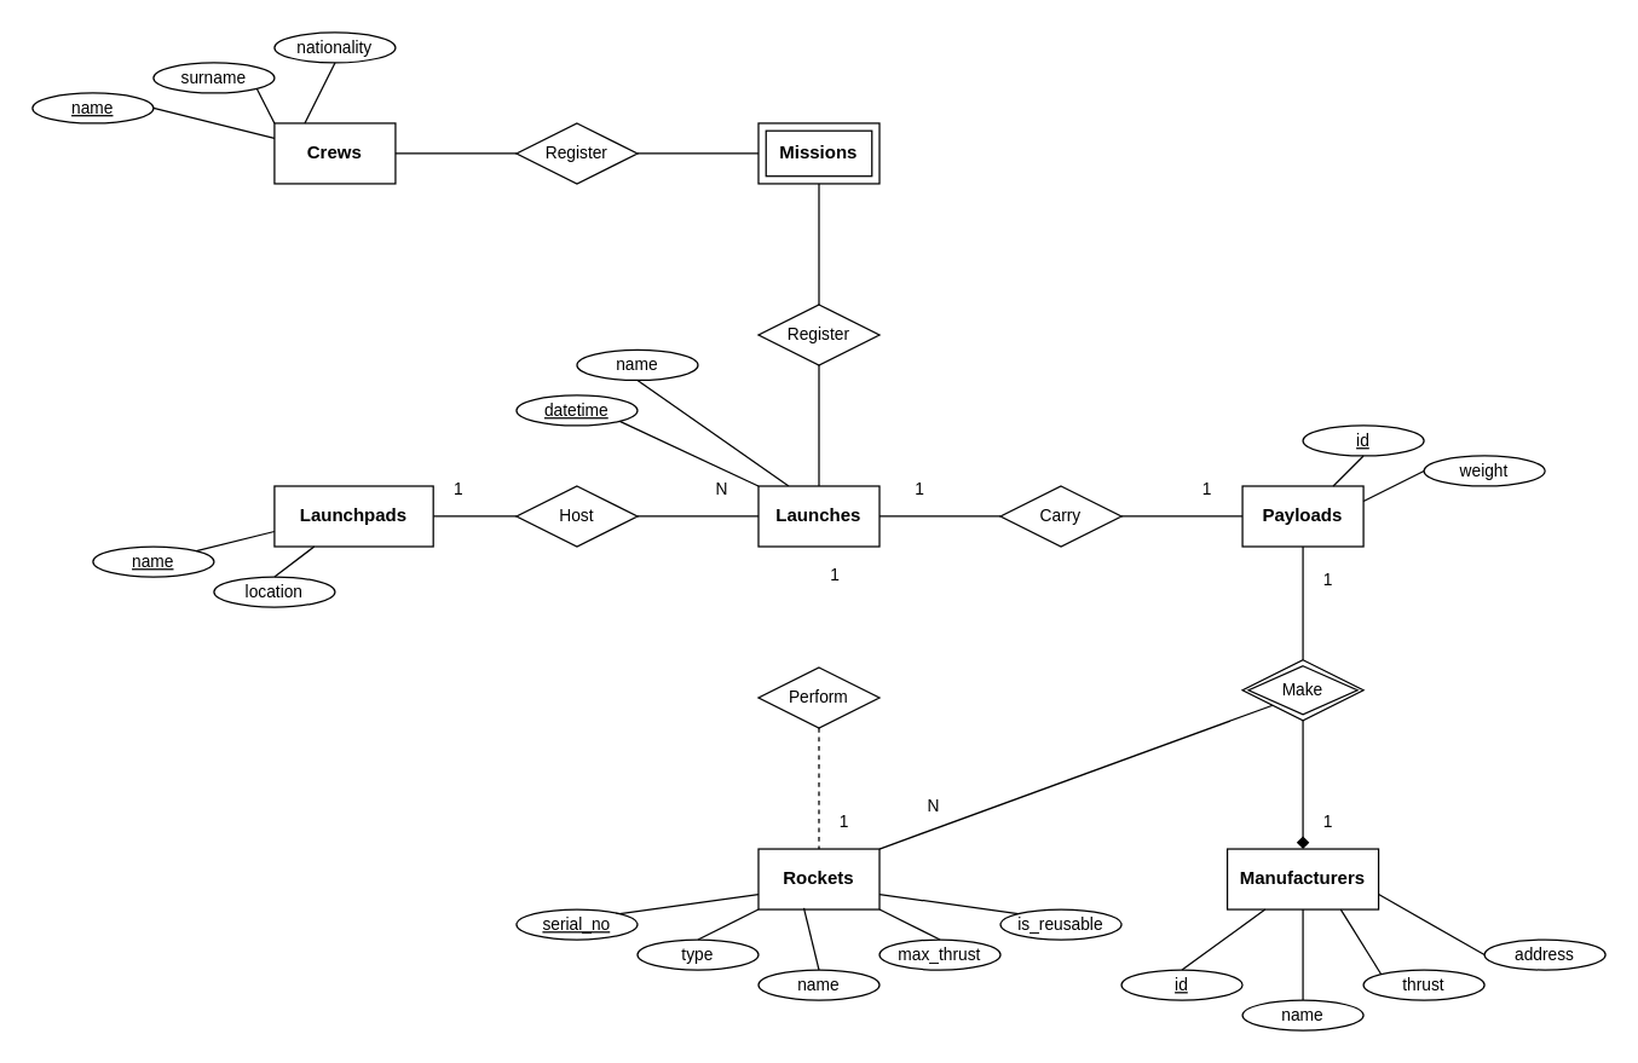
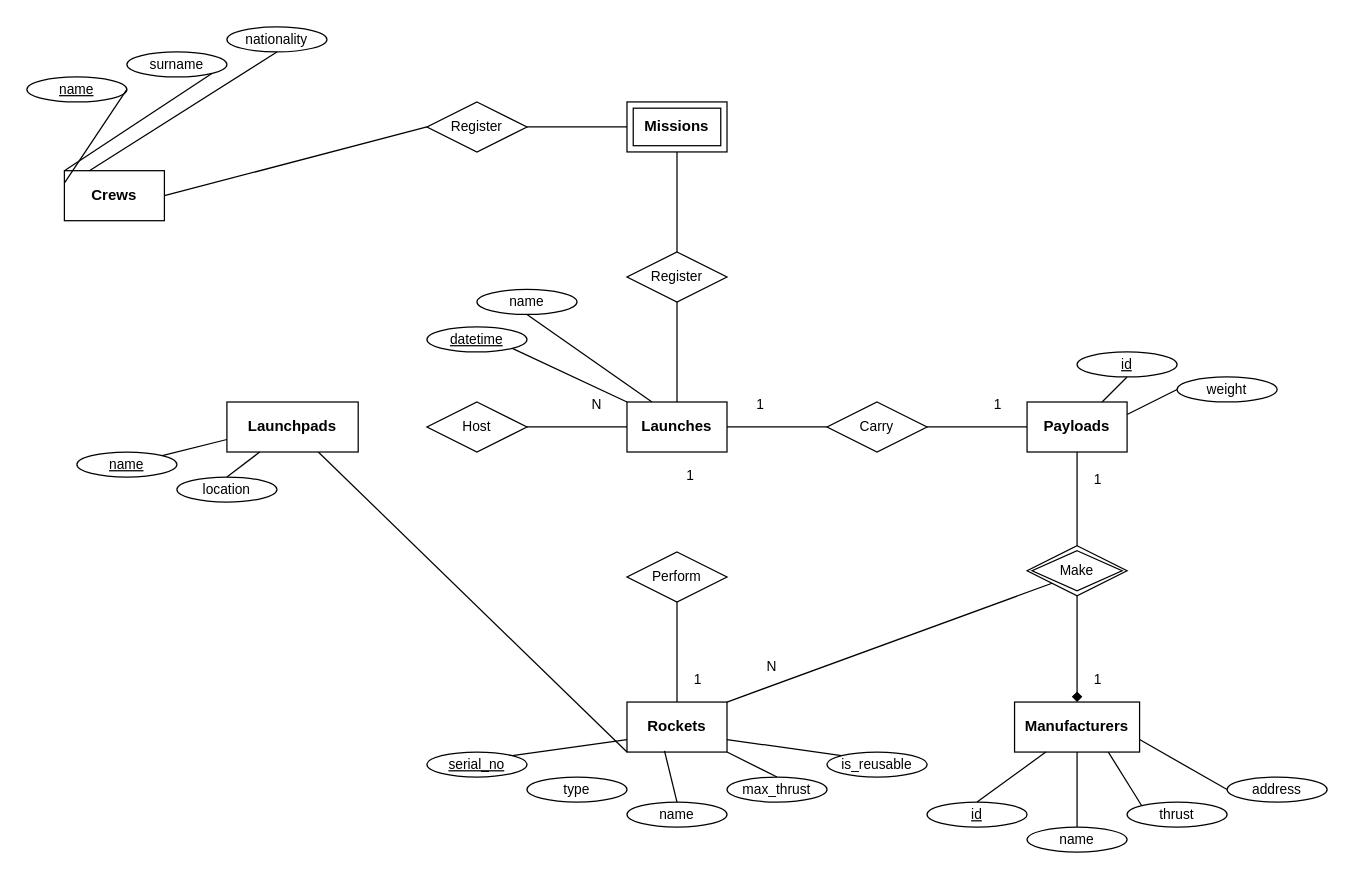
  <mxCell id="0" />
  <mxCell id="1" parent="0" />
  <mxCell id="2" value="Host" style="shape=rhombus;perimeter=rhombusPerimeter;whiteSpace=wrap;html=1;align=center;fontSize=11;" parent="1" vertex="1"><mxGeometry x="340" y="320" width="80" height="40" as="geometry" /></mxCell>
  <mxCell id="3" value="" style="group" parent="1" vertex="1" connectable="0" />
- <mxCell id="4" value="" style="endArrow=none;html=1;rounded=0;fontSize=11;entryX=1;entryY=0.5;entryDx=0;entryDy=0;exitX=0;exitY=0.5;exitDx=0;exitDy=0;" parent="1" source="2" target="54" edge="1"><mxGeometry relative="1" as="geometry"><mxPoint x="300" y="500" as="sourcePoint" /><mxPoint x="820" y="569" as="targetPoint" /></mxGeometry></mxCell>
- <mxCell id="5" value="1" style="resizable=0;html=1;align=right;verticalAlign=bottom;fontSize=11;" parent="4" connectable="0" vertex="1"><mxGeometry x="1" relative="1" as="geometry"><mxPoint x="20" y="-10" as="offset" /></mxGeometry></mxCell>
  <mxCell id="6" value="" style="endArrow=none;html=1;rounded=0;fontSize=11;exitX=1;exitY=0.5;exitDx=0;exitDy=0;entryX=0;entryY=0.5;entryDx=0;entryDy=0;" parent="1" source="2" target="69" edge="1"><mxGeometry relative="1" as="geometry"><mxPoint x="660" y="569" as="sourcePoint" /><mxPoint x="450" y="380" as="targetPoint" /></mxGeometry></mxCell>
  <mxCell id="7" value="N" style="resizable=0;html=1;align=right;verticalAlign=bottom;fontSize=11;" parent="6" connectable="0" vertex="1"><mxGeometry x="1" relative="1" as="geometry"><mxPoint x="-20" y="-10" as="offset" /></mxGeometry></mxCell>
  <mxCell id="8" value="Register" style="shape=rhombus;perimeter=rhombusPerimeter;whiteSpace=wrap;html=1;align=center;fontSize=11;" parent="1" vertex="1"><mxGeometry x="500" y="200" width="80" height="40" as="geometry" /></mxCell>
  <mxCell id="9" value="" style="endArrow=none;html=1;rounded=0;fontSize=11;exitX=0.5;exitY=1;exitDx=0;exitDy=0;entryX=0.5;entryY=0;entryDx=0;entryDy=0;" parent="1" source="8" target="69" edge="1"><mxGeometry relative="1" as="geometry"><mxPoint x="660" y="549" as="sourcePoint" /><mxPoint x="430" y="310" as="targetPoint" /></mxGeometry></mxCell>
  <mxCell id="10" value="" style="endArrow=none;html=1;rounded=0;fontSize=11;entryX=0.5;entryY=0;entryDx=0;entryDy=0;exitX=0.5;exitY=1;exitDx=0;exitDy=0;" parent="1" source="68" target="8" edge="1"><mxGeometry relative="1" as="geometry"><mxPoint x="430" y="349" as="sourcePoint" /><mxPoint x="510" y="349" as="targetPoint" /></mxGeometry></mxCell>
  <mxCell id="11" value="Carry" style="shape=rhombus;perimeter=rhombusPerimeter;whiteSpace=wrap;html=1;align=center;fontSize=11;" parent="1" vertex="1"><mxGeometry x="660" y="320" width="80" height="40" as="geometry" /></mxCell>
  <mxCell id="12" value="" style="endArrow=none;html=1;rounded=0;fontSize=11;exitX=0;exitY=0.5;exitDx=0;exitDy=0;entryX=1;entryY=0.5;entryDx=0;entryDy=0;" parent="1" source="11" target="69" edge="1"><mxGeometry relative="1" as="geometry"><mxPoint x="680" y="419" as="sourcePoint" /><mxPoint x="620" y="380" as="targetPoint" /></mxGeometry></mxCell>
  <mxCell id="13" value="1" style="resizable=0;html=1;align=right;verticalAlign=bottom;fontSize=11;" parent="12" connectable="0" vertex="1"><mxGeometry x="1" relative="1" as="geometry"><mxPoint x="30" y="-10" as="offset" /></mxGeometry></mxCell>
  <mxCell id="14" value="" style="endArrow=none;html=1;rounded=0;fontSize=11;entryX=0;entryY=0.5;entryDx=0;entryDy=0;exitX=1;exitY=0.5;exitDx=0;exitDy=0;" parent="1" source="11" target="27" edge="1"><mxGeometry relative="1" as="geometry"><mxPoint x="710" y="349" as="sourcePoint" /><mxPoint x="630" y="349" as="targetPoint" /></mxGeometry></mxCell>
  <mxCell id="15" value="1" style="resizable=0;html=1;align=right;verticalAlign=bottom;fontSize=11;" parent="14" connectable="0" vertex="1"><mxGeometry x="1" relative="1" as="geometry"><mxPoint x="-20" y="-10" as="offset" /></mxGeometry></mxCell>
- <mxCell id="16" value="Crews" style="whiteSpace=wrap;html=1;align=center;fontSize=12;fontStyle=1" parent="1" vertex="1"><mxGeometry x="180" y="80" width="80" height="40" as="geometry" /></mxCell>
+ <mxCell id="16" value="Crews" style="whiteSpace=wrap;html=1;align=center;fontSize=12;fontStyle=1" parent="1" vertex="1"><mxGeometry x="50" y="135" width="80" height="40" as="geometry" /></mxCell>
  <mxCell id="17" value="nationality" style="ellipse;whiteSpace=wrap;html=1;align=center;fontStyle=0;fontSize=11;" parent="1" vertex="1"><mxGeometry x="180" y="20" width="80" height="20" as="geometry" /></mxCell>
  <mxCell id="18" value="name" style="ellipse;whiteSpace=wrap;html=1;align=center;fontStyle=4;fontSize=11;" parent="1" vertex="1"><mxGeometry x="20" y="60" width="80" height="20" as="geometry" /></mxCell>
  <mxCell id="19" value="surname" style="ellipse;whiteSpace=wrap;html=1;align=center;fontStyle=0;fontSize=11;" parent="1" vertex="1"><mxGeometry x="100" y="40" width="80" height="20" as="geometry" /></mxCell>
  <mxCell id="20" value="" style="endArrow=none;html=1;rounded=0;fontSize=11;entryX=0.5;entryY=1;entryDx=0;entryDy=0;exitX=0.25;exitY=0;exitDx=0;exitDy=0;" parent="1" source="16" target="17" edge="1"><mxGeometry relative="1" as="geometry"><mxPoint x="330" y="259" as="sourcePoint" /><mxPoint x="370" y="239" as="targetPoint" /></mxGeometry></mxCell>
  <mxCell id="21" value="" style="endArrow=none;html=1;rounded=0;fontSize=11;entryX=1;entryY=1;entryDx=0;entryDy=0;exitX=0;exitY=0;exitDx=0;exitDy=0;" parent="1" source="16" target="19" edge="1"><mxGeometry relative="1" as="geometry"><mxPoint x="190" y="59" as="sourcePoint" /><mxPoint x="370" y="-11" as="targetPoint" /></mxGeometry></mxCell>
  <mxCell id="22" value="" style="endArrow=none;html=1;rounded=0;fontSize=11;entryX=1;entryY=0.5;entryDx=0;entryDy=0;exitX=0;exitY=0.25;exitDx=0;exitDy=0;" parent="1" source="16" target="18" edge="1"><mxGeometry relative="1" as="geometry"><mxPoint x="330" y="109" as="sourcePoint" /><mxPoint x="370" y="49" as="targetPoint" /></mxGeometry></mxCell>
  <mxCell id="23" value="datetime" style="ellipse;whiteSpace=wrap;html=1;align=center;fontStyle=4;fontSize=11;" parent="1" vertex="1"><mxGeometry x="340" y="260" width="80" height="20" as="geometry" /></mxCell>
  <mxCell id="24" value="name" style="ellipse;whiteSpace=wrap;html=1;align=center;fontStyle=0;fontSize=11;" parent="1" vertex="1"><mxGeometry x="380" y="230" width="80" height="20" as="geometry" /></mxCell>
  <mxCell id="25" value="" style="endArrow=none;html=1;rounded=0;fontSize=11;entryX=1;entryY=1;entryDx=0;entryDy=0;exitX=0;exitY=0;exitDx=0;exitDy=0;" parent="1" source="69" target="23" edge="1"><mxGeometry relative="1" as="geometry"><mxPoint x="520" y="290" as="sourcePoint" /><mxPoint x="670" y="479" as="targetPoint" /></mxGeometry></mxCell>
  <mxCell id="26" value="" style="endArrow=none;html=1;rounded=0;fontSize=11;entryX=0.5;entryY=1;entryDx=0;entryDy=0;exitX=0.25;exitY=0;exitDx=0;exitDy=0;" parent="1" source="69" target="24" edge="1"><mxGeometry relative="1" as="geometry"><mxPoint x="560" y="290" as="sourcePoint" /><mxPoint x="670" y="289" as="targetPoint" /></mxGeometry></mxCell>
  <mxCell id="27" value="Payloads" style="whiteSpace=wrap;html=1;align=center;fontSize=12;fontStyle=1" parent="1" vertex="1"><mxGeometry x="820" y="320" width="80" height="40" as="geometry" /></mxCell>
  <mxCell id="28" value="id" style="ellipse;whiteSpace=wrap;html=1;align=center;fontStyle=4;fontSize=11;" parent="1" vertex="1"><mxGeometry x="860" y="280" width="80" height="20" as="geometry" /></mxCell>
  <mxCell id="29" value="weight" style="ellipse;whiteSpace=wrap;html=1;align=center;fontStyle=0;fontSize=11;" parent="1" vertex="1"><mxGeometry x="940" y="300" width="80" height="20" as="geometry" /></mxCell>
  <mxCell id="30" value="" style="endArrow=none;html=1;rounded=0;fontSize=11;entryX=0.5;entryY=1;entryDx=0;entryDy=0;exitX=0.75;exitY=0;exitDx=0;exitDy=0;" parent="1" source="27" target="28" edge="1"><mxGeometry relative="1" as="geometry"><mxPoint x="660" y="399" as="sourcePoint" /><mxPoint x="820" y="399" as="targetPoint" /></mxGeometry></mxCell>
  <mxCell id="31" value="" style="endArrow=none;html=1;rounded=0;fontSize=11;entryX=0;entryY=0.5;entryDx=0;entryDy=0;exitX=1;exitY=0.25;exitDx=0;exitDy=0;" parent="1" source="27" target="29" edge="1"><mxGeometry relative="1" as="geometry"><mxPoint x="950" y="259" as="sourcePoint" /><mxPoint x="990" y="229" as="targetPoint" /></mxGeometry></mxCell>
  <mxCell id="32" value="Rockets" style="whiteSpace=wrap;html=1;align=center;fontSize=12;fontStyle=1" parent="1" vertex="1"><mxGeometry x="500" y="560" width="80" height="40" as="geometry" /></mxCell>
  <mxCell id="33" value="type" style="ellipse;whiteSpace=wrap;html=1;align=center;fontStyle=0;fontSize=11;" parent="1" vertex="1"><mxGeometry x="420" y="620" width="80" height="20" as="geometry" /></mxCell>
  <mxCell id="34" value="max_thrust" style="ellipse;whiteSpace=wrap;html=1;align=center;fontStyle=0;fontSize=11;" parent="1" vertex="1"><mxGeometry x="580" y="620" width="80" height="20" as="geometry" /></mxCell>
  <mxCell id="35" value="name" style="ellipse;whiteSpace=wrap;html=1;align=center;fontStyle=0;fontSize=11;" parent="1" vertex="1"><mxGeometry x="500" y="640" width="80" height="20" as="geometry" /></mxCell>
- <mxCell id="36" value="" style="endArrow=none;html=1;rounded=0;fontSize=11;entryX=0.5;entryY=0;entryDx=0;entryDy=0;exitX=0;exitY=1;exitDx=0;exitDy=0;" parent="1" source="32" target="33" edge="1"><mxGeometry relative="1" as="geometry"><mxPoint x="620" y="959" as="sourcePoint" /><mxPoint x="660" y="939" as="targetPoint" /></mxGeometry></mxCell>
+ <mxCell id="36" value="" style="endArrow=none;html=1;rounded=0;fontSize=11;exitX=0;exitY=1;exitDx=0;exitDy=0;" parent="1" source="32" target="54" edge="1"><mxGeometry relative="1" as="geometry"><mxPoint x="620" y="959" as="sourcePoint" /><mxPoint x="660" y="939" as="targetPoint" /></mxGeometry></mxCell>
  <mxCell id="37" value="" style="endArrow=none;html=1;rounded=0;fontSize=11;entryX=0.5;entryY=0;entryDx=0;entryDy=0;" parent="1" target="35" edge="1"><mxGeometry relative="1" as="geometry"><mxPoint x="530" y="599" as="sourcePoint" /><mxPoint x="660" y="689" as="targetPoint" /></mxGeometry></mxCell>
  <mxCell id="38" value="" style="endArrow=none;html=1;rounded=0;fontSize=11;entryX=0.5;entryY=0;entryDx=0;entryDy=0;exitX=1;exitY=1;exitDx=0;exitDy=0;" parent="1" source="32" target="34" edge="1"><mxGeometry relative="1" as="geometry"><mxPoint x="620" y="809" as="sourcePoint" /><mxPoint x="660" y="749" as="targetPoint" /></mxGeometry></mxCell>
  <mxCell id="39" value="is_reusable" style="ellipse;whiteSpace=wrap;html=1;align=center;fontStyle=0;fontSize=11;" parent="1" vertex="1"><mxGeometry x="660" y="600" width="80" height="20" as="geometry" /></mxCell>
  <mxCell id="40" value="" style="endArrow=none;html=1;rounded=0;fontSize=11;entryX=0;entryY=0;entryDx=0;entryDy=0;exitX=1;exitY=0.75;exitDx=0;exitDy=0;" parent="1" source="32" target="39" edge="1"><mxGeometry relative="1" as="geometry"><mxPoint x="590" y="789" as="sourcePoint" /><mxPoint x="660" y="749" as="targetPoint" /></mxGeometry></mxCell>
  <mxCell id="41" value="Manufacturers" style="whiteSpace=wrap;html=1;align=center;fontSize=12;fontStyle=1" parent="1" vertex="1"><mxGeometry x="810" y="560" width="100" height="40" as="geometry" /></mxCell>
  <mxCell id="42" value="id" style="ellipse;whiteSpace=wrap;html=1;align=center;fontStyle=4;fontSize=11;" parent="1" vertex="1"><mxGeometry x="740" y="640" width="80" height="20" as="geometry" /></mxCell>
  <mxCell id="43" value="thrust" style="ellipse;whiteSpace=wrap;html=1;align=center;fontStyle=0;fontSize=11;" parent="1" vertex="1"><mxGeometry x="900" y="640" width="80" height="20" as="geometry" /></mxCell>
  <mxCell id="44" value="name" style="ellipse;whiteSpace=wrap;html=1;align=center;fontStyle=0;fontSize=11;" parent="1" vertex="1"><mxGeometry x="820" y="660" width="80" height="20" as="geometry" /></mxCell>
  <mxCell id="45" value="" style="endArrow=none;html=1;rounded=0;fontSize=11;entryX=0.5;entryY=0;entryDx=0;entryDy=0;exitX=0.25;exitY=1;exitDx=0;exitDy=0;" parent="1" source="41" target="42" edge="1"><mxGeometry relative="1" as="geometry"><mxPoint x="640" y="1059" as="sourcePoint" /><mxPoint x="680" y="1039" as="targetPoint" /></mxGeometry></mxCell>
  <mxCell id="46" value="" style="endArrow=none;html=1;rounded=0;fontSize=11;entryX=0.5;entryY=0;entryDx=0;entryDy=0;exitX=0.5;exitY=1;exitDx=0;exitDy=0;" parent="1" source="41" target="44" edge="1"><mxGeometry relative="1" as="geometry"><mxPoint x="640" y="899" as="sourcePoint" /><mxPoint x="680" y="789" as="targetPoint" /></mxGeometry></mxCell>
  <mxCell id="47" value="" style="endArrow=none;html=1;rounded=0;fontSize=11;entryX=0;entryY=0;entryDx=0;entryDy=0;exitX=0.75;exitY=1;exitDx=0;exitDy=0;" parent="1" source="41" target="43" edge="1"><mxGeometry relative="1" as="geometry"><mxPoint x="640" y="909" as="sourcePoint" /><mxPoint x="680" y="849" as="targetPoint" /></mxGeometry></mxCell>
  <mxCell id="48" value="address" style="ellipse;whiteSpace=wrap;html=1;align=center;fontStyle=0;fontSize=11;" parent="1" vertex="1"><mxGeometry x="980" y="620" width="80" height="20" as="geometry" /></mxCell>
  <mxCell id="49" value="" style="endArrow=none;html=1;rounded=0;fontSize=11;entryX=0;entryY=0.5;entryDx=0;entryDy=0;exitX=1;exitY=0.75;exitDx=0;exitDy=0;" parent="1" source="41" target="48" edge="1"><mxGeometry relative="1" as="geometry"><mxPoint x="610" y="889" as="sourcePoint" /><mxPoint x="680" y="849" as="targetPoint" /></mxGeometry></mxCell>
  <mxCell id="50" value="Perform" style="shape=rhombus;perimeter=rhombusPerimeter;whiteSpace=wrap;html=1;align=center;fontSize=11;" parent="1" vertex="1"><mxGeometry x="500" y="440" width="80" height="40" as="geometry" /></mxCell>
- <mxCell id="51" value="" style="endArrow=none;html=1;rounded=0;fontSize=11;entryX=0.5;entryY=0;entryDx=0;entryDy=0;exitX=0.5;exitY=1;exitDx=0;exitDy=0;dashed=1;" parent="1" source="50" target="32" edge="1"><mxGeometry relative="1" as="geometry"><mxPoint x="390" y="499" as="sourcePoint" /><mxPoint x="580" y="489" as="targetPoint" /></mxGeometry></mxCell>
+ <mxCell id="51" value="" style="endArrow=none;html=1;rounded=0;fontSize=11;entryX=0.5;entryY=0;entryDx=0;entryDy=0;exitX=0.5;exitY=1;exitDx=0;exitDy=0;" parent="1" source="50" target="32" edge="1"><mxGeometry relative="1" as="geometry"><mxPoint x="390" y="499" as="sourcePoint" /><mxPoint x="580" y="489" as="targetPoint" /></mxGeometry></mxCell>
  <mxCell id="52" value="1" style="resizable=0;html=1;align=right;verticalAlign=bottom;fontSize=11;" parent="51" connectable="0" vertex="1"><mxGeometry x="1" relative="1" as="geometry"><mxPoint x="20" y="-10" as="offset" /></mxGeometry></mxCell>
  <mxCell id="53" value="name" style="ellipse;whiteSpace=wrap;html=1;align=center;fontStyle=4;fontSize=11;" parent="1" vertex="1"><mxGeometry x="60" y="360" width="80" height="20" as="geometry" /></mxCell>
  <mxCell id="54" value="Launchpads" style="whiteSpace=wrap;html=1;align=center;fontSize=12;fontStyle=1" parent="1" vertex="1"><mxGeometry x="180" y="320" width="105" height="40" as="geometry" /></mxCell>
  <mxCell id="55" value="location" style="ellipse;whiteSpace=wrap;html=1;align=center;fontStyle=0;fontSize=11;" parent="1" vertex="1"><mxGeometry x="140" y="380" width="80" height="20" as="geometry" /></mxCell>
  <mxCell id="56" value="" style="endArrow=none;html=1;rounded=0;fontSize=11;entryX=1;entryY=0;entryDx=0;entryDy=0;exitX=0;exitY=0.75;exitDx=0;exitDy=0;" parent="1" source="54" target="53" edge="1"><mxGeometry relative="1" as="geometry"><mxPoint x="210" y="359" as="sourcePoint" /><mxPoint x="580" y="839" as="targetPoint" /></mxGeometry></mxCell>
  <mxCell id="57" value="" style="endArrow=none;html=1;rounded=0;fontSize=11;entryX=0.5;entryY=0;entryDx=0;entryDy=0;exitX=0.25;exitY=1;exitDx=0;exitDy=0;" parent="1" source="54" target="55" edge="1"><mxGeometry relative="1" as="geometry"><mxPoint x="710" y="699" as="sourcePoint" /><mxPoint x="750" y="669" as="targetPoint" /></mxGeometry></mxCell>
  <mxCell id="58" value="" style="endArrow=diamond;html=1;rounded=0;fontSize=11;entryX=0.5;entryY=0;entryDx=0;entryDy=0;exitX=0.5;exitY=1;exitDx=0;exitDy=0;" parent="1" source="64" target="41" edge="1"><mxGeometry relative="1" as="geometry"><mxPoint x="720" y="530" as="sourcePoint" /><mxPoint x="830" y="349" as="targetPoint" /></mxGeometry></mxCell>
  <mxCell id="59" value="1" style="resizable=0;html=1;align=right;verticalAlign=bottom;fontSize=11;" parent="58" connectable="0" vertex="1"><mxGeometry x="1" relative="1" as="geometry"><mxPoint x="20" y="-10" as="offset" /></mxGeometry></mxCell>
  <mxCell id="60" value="" style="endArrow=none;html=1;rounded=0;fontSize=11;entryX=1;entryY=0;entryDx=0;entryDy=0;exitX=0;exitY=1;exitDx=0;exitDy=0;" parent="1" source="64" target="32" edge="1"><mxGeometry relative="1" as="geometry"><mxPoint x="610" y="460" as="sourcePoint" /><mxPoint x="660" y="589" as="targetPoint" /></mxGeometry></mxCell>
  <mxCell id="61" value="N" style="resizable=0;html=1;align=right;verticalAlign=bottom;fontSize=11;" parent="60" connectable="0" vertex="1"><mxGeometry x="1" relative="1" as="geometry"><mxPoint x="40" y="-20" as="offset" /></mxGeometry></mxCell>
  <mxCell id="62" value="" style="endArrow=none;html=1;rounded=0;fontSize=11;entryX=0.5;entryY=1;entryDx=0;entryDy=0;exitX=0.5;exitY=0;exitDx=0;exitDy=0;" parent="1" source="64" target="27" edge="1"><mxGeometry relative="1" as="geometry"><mxPoint x="740" y="420" as="sourcePoint" /><mxPoint x="830" y="569" as="targetPoint" /></mxGeometry></mxCell>
  <mxCell id="63" value="1" style="resizable=0;html=1;align=right;verticalAlign=bottom;fontSize=11;" parent="62" connectable="0" vertex="1"><mxGeometry x="1" relative="1" as="geometry"><mxPoint x="20" y="30" as="offset" /></mxGeometry></mxCell>
  <mxCell id="64" value="Make" style="shape=rhombus;double=1;perimeter=rhombusPerimeter;whiteSpace=wrap;html=1;align=center;fontSize=11;" parent="1" vertex="1"><mxGeometry x="820" y="435" width="80" height="40" as="geometry" /></mxCell>
  <mxCell id="65" value="serial_no" style="ellipse;whiteSpace=wrap;html=1;align=center;fontStyle=4;fontSize=11;" parent="1" vertex="1"><mxGeometry x="340" y="600" width="80" height="20" as="geometry" /></mxCell>
  <mxCell id="66" value="" style="endArrow=none;html=1;rounded=0;fontSize=11;entryX=1;entryY=0;entryDx=0;entryDy=0;exitX=0;exitY=0.75;exitDx=0;exitDy=0;" parent="1" source="32" target="65" edge="1"><mxGeometry relative="1" as="geometry"><mxPoint x="510" y="610" as="sourcePoint" /><mxPoint x="470" y="630" as="targetPoint" /></mxGeometry></mxCell>
  <mxCell id="67" value="1" style="resizable=0;html=1;align=right;verticalAlign=bottom;fontSize=11;" parent="1" connectable="0" vertex="1"><mxGeometry x="530" y="560" as="geometry"><mxPoint x="24" y="-173" as="offset" /></mxGeometry></mxCell>
  <mxCell id="68" value="Missions" style="shape=ext;margin=3;double=1;whiteSpace=wrap;html=1;align=center;fontSize=12;fontStyle=1" parent="1" vertex="1"><mxGeometry x="500" y="80" width="80" height="40" as="geometry" /></mxCell>
  <mxCell id="69" value="Launches" style="whiteSpace=wrap;html=1;align=center;fontSize=12;fontStyle=1" parent="1" vertex="1"><mxGeometry x="500" y="320" width="80" height="40" as="geometry" /></mxCell>
  <mxCell id="70" value="Register" style="shape=rhombus;perimeter=rhombusPerimeter;whiteSpace=wrap;html=1;align=center;fontSize=11;" parent="1" vertex="1"><mxGeometry x="340" y="80" width="80" height="40" as="geometry" /></mxCell>
  <mxCell id="71" value="" style="endArrow=none;html=1;rounded=0;fontSize=11;entryX=0;entryY=0.5;entryDx=0;entryDy=0;exitX=1;exitY=0.5;exitDx=0;exitDy=0;" parent="1" source="16" target="70" edge="1"><mxGeometry relative="1" as="geometry"><mxPoint x="550" y="130" as="sourcePoint" /><mxPoint x="550" y="170" as="targetPoint" /></mxGeometry></mxCell>
  <mxCell id="72" value="" style="endArrow=none;html=1;rounded=0;fontSize=11;entryX=1;entryY=0.5;entryDx=0;entryDy=0;exitX=0;exitY=0.5;exitDx=0;exitDy=0;" parent="1" source="68" target="70" edge="1"><mxGeometry relative="1" as="geometry"><mxPoint x="270" y="110" as="sourcePoint" /><mxPoint x="350" y="110" as="targetPoint" /></mxGeometry></mxCell>
